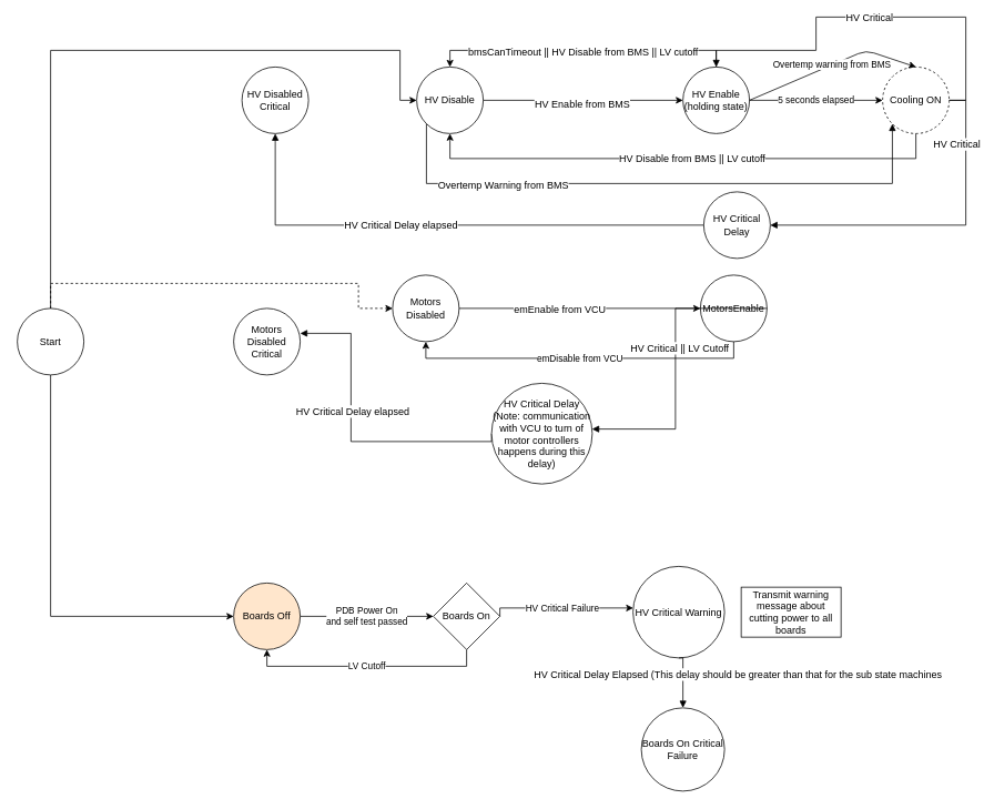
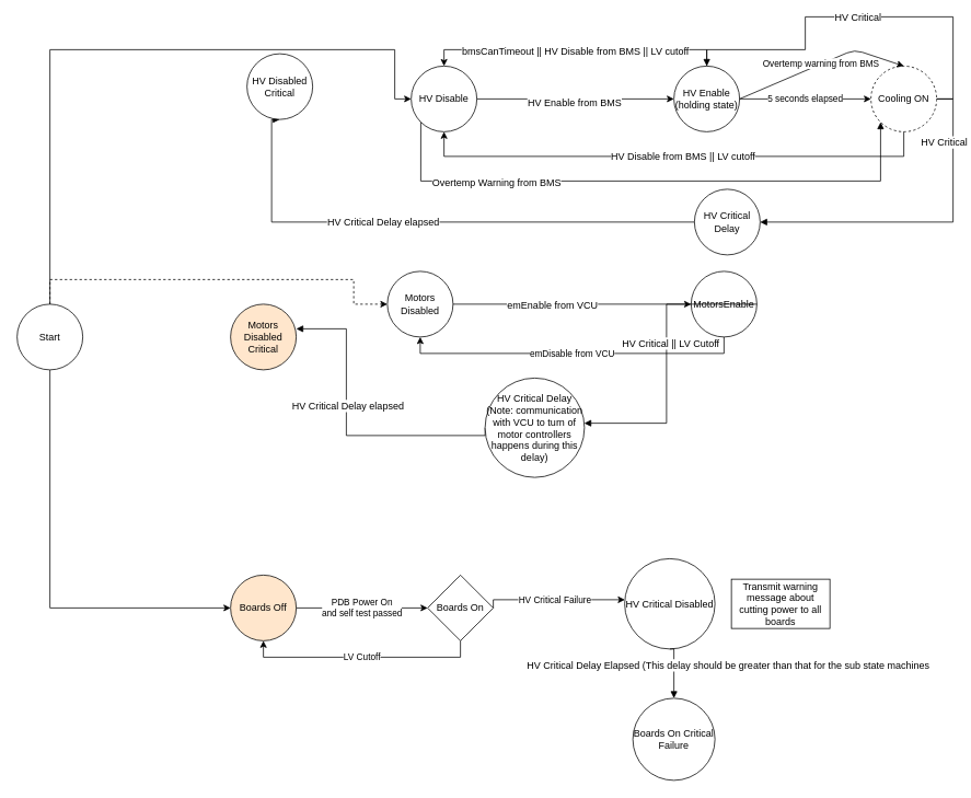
  <mxCell id="0" />
  <mxCell id="1" parent="0" />
  <mxCell id="2" value="HV Disable" style="ellipse;whiteSpace=wrap;html=1;aspect=fixed;" parent="1" vertex="1"><mxGeometry x="500" y="80" width="80" height="80" as="geometry" /></mxCell>
  <mxCell id="3" style="edgeStyle=orthogonalEdgeStyle;rounded=0;html=1;exitX=0.5;exitY=0;startArrow=block;startFill=1;endArrow=none;endFill=0;jettySize=auto;orthogonalLoop=1;entryX=1;entryY=0.5;" parent="1" source="5" target="10" edge="1"><mxGeometry relative="1" as="geometry"><mxPoint x="1180" y="20" as="targetPoint" /><Array as="points"><mxPoint x="860" y="60" /><mxPoint x="980" y="60" /><mxPoint x="980" y="20" /><mxPoint x="1160" y="20" /><mxPoint x="1160" y="120" /></Array></mxGeometry></mxCell>
  <mxCell id="4" value="HV Critical" style="text;html=1;resizable=0;points=[];align=center;verticalAlign=middle;labelBackgroundColor=#ffffff;" parent="3" vertex="1" connectable="0"><mxGeometry x="0.013" relative="1" as="geometry"><mxPoint as="offset" /></mxGeometry></mxCell>
  <mxCell id="5" value="HV Enable (holding state)" style="ellipse;whiteSpace=wrap;html=1;aspect=fixed;" parent="1" vertex="1"><mxGeometry x="820" y="80" width="80" height="80" as="geometry" /></mxCell>
  <mxCell id="6" style="edgeStyle=orthogonalEdgeStyle;rounded=0;html=1;exitX=1;exitY=0.5;entryX=0;entryY=0.5;jettySize=auto;orthogonalLoop=1;" parent="1" source="2" target="5" edge="1"><mxGeometry relative="1" as="geometry" /></mxCell>
  <mxCell id="7" value="HV Enable from BMS" style="text;html=1;resizable=0;points=[];align=center;verticalAlign=middle;labelBackgroundColor=#ffffff;" parent="6" vertex="1" connectable="0"><mxGeometry x="-0.018" y="-4" relative="1" as="geometry"><mxPoint as="offset" /></mxGeometry></mxCell>
  <mxCell id="8" style="edgeStyle=orthogonalEdgeStyle;rounded=0;html=1;exitX=0;exitY=1;startArrow=block;startFill=1;endArrow=none;endFill=0;jettySize=auto;orthogonalLoop=1;entryX=0;entryY=1;" parent="1" source="10" target="2" edge="1"><mxGeometry relative="1" as="geometry"><mxPoint x="480" y="220" as="targetPoint" /><Array as="points"><mxPoint x="1072" y="220" /><mxPoint x="512" y="220" /></Array></mxGeometry></mxCell>
  <mxCell id="9" value="Overtemp Warning from BMS" style="text;html=1;resizable=0;points=[];align=center;verticalAlign=middle;labelBackgroundColor=#ffffff;" parent="8" vertex="1" connectable="0"><mxGeometry x="0.534" y="1" relative="1" as="geometry"><mxPoint as="offset" /></mxGeometry></mxCell>
  <mxCell id="10" value="Cooling ON" style="ellipse;whiteSpace=wrap;html=1;aspect=fixed;dashed=1;" parent="1" vertex="1"><mxGeometry x="1060" y="80" width="80" height="80" as="geometry" /></mxCell>
  <mxCell id="11" value="5 seconds elapsed" style="edgeStyle=orthogonalEdgeStyle;rounded=0;html=1;exitX=1;exitY=0.5;jettySize=auto;orthogonalLoop=1;" parent="1" source="5" target="10" edge="1"><mxGeometry relative="1" as="geometry" /></mxCell>
  <mxCell id="12" style="edgeStyle=orthogonalEdgeStyle;rounded=0;html=1;exitX=0.5;exitY=1;entryX=0.5;entryY=1;jettySize=auto;orthogonalLoop=1;" parent="1" source="10" target="2" edge="1"><mxGeometry relative="1" as="geometry"><Array as="points"><mxPoint x="1100" y="190" /><mxPoint x="540" y="190" /></Array></mxGeometry></mxCell>
  <mxCell id="13" value="HV Disable from BMS || LV cutoff" style="text;html=1;resizable=0;points=[];align=center;verticalAlign=middle;labelBackgroundColor=#ffffff;" parent="12" vertex="1" connectable="0"><mxGeometry x="-0.033" y="3" relative="1" as="geometry"><mxPoint y="-3" as="offset" /></mxGeometry></mxCell>
  <mxCell id="14" style="edgeStyle=orthogonalEdgeStyle;rounded=0;html=1;entryX=0;entryY=0.5;startArrow=block;startFill=1;endArrow=none;endFill=0;jettySize=auto;orthogonalLoop=1;" parent="1" target="33" edge="1"><mxGeometry relative="1" as="geometry"><mxPoint x="360" y="400" as="sourcePoint" /><Array as="points"><mxPoint x="421" y="400" /><mxPoint x="421" y="530" /></Array></mxGeometry></mxCell>
  <mxCell id="15" value="HV Critical Delay elapsed" style="text;html=1;resizable=0;points=[];align=center;verticalAlign=middle;labelBackgroundColor=#ffffff;" parent="14" vertex="1" connectable="0"><mxGeometry x="-0.169" y="1" relative="1" as="geometry"><mxPoint as="offset" /></mxGeometry></mxCell>
  <mxCell id="16" value="Motors Disabled" style="ellipse;whiteSpace=wrap;html=1;aspect=fixed;" parent="1" vertex="1"><mxGeometry x="471" y="330" width="80" height="80" as="geometry" /></mxCell>
  <mxCell id="17" style="edgeStyle=orthogonalEdgeStyle;rounded=0;html=1;exitX=1;exitY=0.5;jettySize=auto;orthogonalLoop=1;entryX=0;entryY=0.5;" parent="1" source="16" target="21" edge="1"><mxGeometry relative="1" as="geometry"><mxPoint x="711" y="370" as="targetPoint" /><Array as="points" /></mxGeometry></mxCell>
  <mxCell id="18" value="emEnable from VCU" style="text;html=1;resizable=0;points=[];align=center;verticalAlign=middle;labelBackgroundColor=#ffffff;" parent="17" vertex="1" connectable="0"><mxGeometry x="-0.175" y="-1" relative="1" as="geometry"><mxPoint as="offset" /></mxGeometry></mxCell>
  <mxCell id="19" style="edgeStyle=orthogonalEdgeStyle;rounded=0;html=1;exitX=0.5;exitY=0;entryX=0.5;entryY=0;jettySize=auto;orthogonalLoop=1;" parent="1" source="5" target="2" edge="1"><mxGeometry relative="1" as="geometry" /></mxCell>
  <mxCell id="20" value="bmsCanTimeout || HV Disable from BMS || LV cutoff&lt;br&gt;" style="text;html=1;resizable=0;points=[];align=center;verticalAlign=middle;labelBackgroundColor=#ffffff;" parent="19" vertex="1" connectable="0"><mxGeometry x="0.007" y="1" relative="1" as="geometry"><mxPoint as="offset" /></mxGeometry></mxCell>
  <mxCell id="21" value="MotorsEnable" style="ellipse;whiteSpace=wrap;html=1;aspect=fixed;" parent="1" vertex="1"><mxGeometry x="841" y="330" width="80" height="80" as="geometry" /></mxCell>
  <mxCell id="22" value="emDisable from VCU" style="edgeStyle=orthogonalEdgeStyle;rounded=0;html=1;exitX=0.5;exitY=1;entryX=0.5;entryY=1;jettySize=auto;orthogonalLoop=1;" parent="1" source="21" target="16" edge="1"><mxGeometry relative="1" as="geometry" /></mxCell>
  <mxCell id="23" value="Boards Off" style="ellipse;whiteSpace=wrap;html=1;aspect=fixed;fillColor=#ffe6cc;" parent="1" vertex="1"><mxGeometry x="280" y="700" width="80" height="80" as="geometry" /></mxCell>
  <mxCell id="24" value="Boards On" style="rhombus;whiteSpace=wrap;html=1;aspect=fixed;" parent="1" vertex="1"><mxGeometry x="520" y="700" width="80" height="80" as="geometry" /></mxCell>
  <mxCell id="25" value="PDB Power On &lt;br&gt;and self test passed" style="edgeStyle=orthogonalEdgeStyle;rounded=0;html=1;exitX=1;exitY=0.5;entryX=0;entryY=0.5;jettySize=auto;orthogonalLoop=1;" parent="1" source="23" target="24" edge="1"><mxGeometry relative="1" as="geometry" /></mxCell>
  <mxCell id="26" value="LV Cutoff" style="edgeStyle=orthogonalEdgeStyle;rounded=0;html=1;exitX=0.5;exitY=1;entryX=0.5;entryY=1;jettySize=auto;orthogonalLoop=1;" parent="1" source="24" target="23" edge="1"><mxGeometry relative="1" as="geometry" /></mxCell>
  <mxCell id="27" value="HV Critical Failure" style="edgeStyle=orthogonalEdgeStyle;rounded=0;html=1;exitX=1;exitY=0.5;jettySize=auto;orthogonalLoop=1;exitDx=0;exitDy=0;" parent="1" source="24" target="28" edge="1"><mxGeometry relative="1" as="geometry"><Array as="points"><mxPoint x="600" y="730" /></Array></mxGeometry></mxCell>
- <mxCell id="28" value="HV Critical Warning" style="ellipse" parent="1" vertex="1"><mxGeometry x="760" y="680" width="110" height="110" as="geometry" /></mxCell>
+ <mxCell id="28" value="HV Critical Disabled" style="ellipse" parent="1" vertex="1"><mxGeometry x="760" y="680" width="110" height="110" as="geometry" /></mxCell>
  <mxCell id="29" value="Transmit warning message about cutting power to all boards" style="whiteSpace=wrap;html=1;" parent="1" vertex="1"><mxGeometry x="890" y="705" width="120" height="60" as="geometry" /></mxCell>
  <mxCell id="30" value="Overtemp warning from BMS" style="endArrow=classic;html=1;entryX=0.5;entryY=0;exitX=1;exitY=0.5;" parent="1" source="5" target="10" edge="1"><mxGeometry width="50" height="50" relative="1" as="geometry"><mxPoint x="1050" y="50" as="sourcePoint" /><mxPoint x="1081" y="32" as="targetPoint" /><Array as="points"><mxPoint x="1040" y="60" /></Array></mxGeometry></mxCell>
  <mxCell id="31" style="edgeStyle=orthogonalEdgeStyle;rounded=0;html=1;entryX=1;entryY=0.5;startArrow=block;startFill=1;endArrow=none;endFill=0;jettySize=auto;orthogonalLoop=1;" parent="1" source="33" target="21" edge="1"><mxGeometry relative="1" as="geometry"><Array as="points"><mxPoint x="811" y="515" /><mxPoint x="811" y="370" /></Array></mxGeometry></mxCell>
  <mxCell id="32" value="HV Critical || LV Cutoff" style="text;html=1;resizable=0;points=[];align=center;verticalAlign=middle;labelBackgroundColor=#ffffff;" parent="31" vertex="1" connectable="0"><mxGeometry x="-0.161" y="49" relative="1" as="geometry"><mxPoint x="53" y="-49" as="offset" /></mxGeometry></mxCell>
  <mxCell id="33" value="HV Critical Delay&lt;br&gt;(Note: communication with VCU to turn of motor controllers happens during this delay)" style="ellipse;whiteSpace=wrap;html=1;aspect=fixed;" parent="1" vertex="1"><mxGeometry x="590" y="460" width="121" height="121" as="geometry" /></mxCell>
  <mxCell id="34" style="edgeStyle=orthogonalEdgeStyle;rounded=0;html=1;entryX=0;entryY=0.5;startArrow=block;startFill=1;endArrow=none;endFill=0;jettySize=auto;orthogonalLoop=1;exitX=0.5;exitY=1;" parent="1" source="40" target="38" edge="1"><mxGeometry relative="1" as="geometry"><mxPoint x="715" y="110" as="sourcePoint" /><Array as="points"><mxPoint x="330" y="270" /></Array></mxGeometry></mxCell>
  <mxCell id="35" value="HV Critical Delay elapsed" style="text;html=1;resizable=0;points=[];align=center;verticalAlign=middle;labelBackgroundColor=#ffffff;" parent="34" vertex="1" connectable="0"><mxGeometry x="-0.169" y="1" relative="1" as="geometry"><mxPoint as="offset" /></mxGeometry></mxCell>
  <mxCell id="36" style="edgeStyle=orthogonalEdgeStyle;rounded=0;html=1;startArrow=block;startFill=1;endArrow=none;endFill=0;jettySize=auto;orthogonalLoop=1;entryX=1;entryY=0.5;" parent="1" source="38" target="10" edge="1"><mxGeometry relative="1" as="geometry"><mxPoint x="1110" y="270" as="targetPoint" /></mxGeometry></mxCell>
  <mxCell id="37" value="HV Critical" style="text;html=1;resizable=0;points=[];align=center;verticalAlign=middle;labelBackgroundColor=#ffffff;" parent="36" vertex="1" connectable="0"><mxGeometry x="-0.161" y="49" relative="1" as="geometry"><mxPoint x="53" y="-49" as="offset" /></mxGeometry></mxCell>
  <mxCell id="38" value="HV Critical Delay" style="ellipse;whiteSpace=wrap;html=1;aspect=fixed;" parent="1" vertex="1"><mxGeometry x="845" y="230" width="80" height="80" as="geometry" /></mxCell>
- <mxCell id="39" value="Motors Disabled Critical" style="ellipse;whiteSpace=wrap;html=1;aspect=fixed;" parent="1" vertex="1"><mxGeometry x="280" y="370" width="80" height="80" as="geometry" /></mxCell>
- <mxCell id="40" value="HV Disabled Critical" style="ellipse;whiteSpace=wrap;html=1;aspect=fixed;" parent="1" vertex="1"><mxGeometry x="290" y="80" width="80" height="80" as="geometry" /></mxCell>
+ <mxCell id="39" value="Motors Disabled Critical" style="ellipse;whiteSpace=wrap;html=1;aspect=fixed;fillColor=#ffe6cc;" parent="1" vertex="1"><mxGeometry x="280" y="370" width="80" height="80" as="geometry" /></mxCell>
+ <mxCell id="40" value="HV Disabled Critical" style="ellipse;whiteSpace=wrap;html=1;aspect=fixed;" parent="1" vertex="1"><mxGeometry x="300" y="65" width="80" height="80" as="geometry" /></mxCell>
  <mxCell id="41" style="edgeStyle=orthogonalEdgeStyle;rounded=0;orthogonalLoop=1;jettySize=auto;html=1;entryX=0;entryY=0.5;entryDx=0;entryDy=0;dashed=1;" parent="1" source="44" target="16" edge="1"><mxGeometry relative="1" as="geometry"><Array as="points"><mxPoint x="60" y="340" /><mxPoint y="340" x="430" /><mxPoint y="370" x="430" /></Array></mxGeometry></mxCell>
  <mxCell id="42" style="edgeStyle=orthogonalEdgeStyle;rounded=0;orthogonalLoop=1;jettySize=auto;html=1;entryX=0;entryY=0.5;entryDx=0;entryDy=0;" parent="1" source="44" target="2" edge="1"><mxGeometry relative="1" as="geometry"><mxPoint x="60" y="130" as="targetPoint" /><Array as="points"><mxPoint x="60" y="60" /><mxPoint x="480" y="60" /><mxPoint x="480" y="120" /></Array></mxGeometry></mxCell>
  <mxCell id="43" style="edgeStyle=orthogonalEdgeStyle;rounded=0;orthogonalLoop=1;jettySize=auto;html=1;entryX=0;entryY=0.5;entryDx=0;entryDy=0;" parent="1" source="44" target="23" edge="1"><mxGeometry relative="1" as="geometry"><Array as="points"><mxPoint x="60" y="740" /></Array></mxGeometry></mxCell>
  <mxCell id="44" value="Start" style="ellipse;whiteSpace=wrap;html=1;aspect=fixed;" parent="1" vertex="1"><mxGeometry x="20" y="370" width="80" height="80" as="geometry" /></mxCell>
  <mxCell id="45" value="Boards On Critical Failure" style="ellipse;whiteSpace=wrap;html=1;aspect=fixed;" parent="1" vertex="1"><mxGeometry x="770" y="850" width="100" height="100" as="geometry" /></mxCell>
  <mxCell id="46" style="edgeStyle=orthogonalEdgeStyle;rounded=0;html=1;exitX=0.5;exitY=0;startArrow=block;startFill=1;endArrow=none;endFill=0;jettySize=auto;orthogonalLoop=1;entryX=0.5;entryY=1;entryDx=0;entryDy=0;exitDx=0;exitDy=0;" parent="1" source="45" target="28" edge="1"><mxGeometry relative="1" as="geometry"><mxPoint x="825" y="850" as="targetPoint" /><Array as="points"><mxPoint x="820" y="790" /></Array><mxPoint x="330" y="870" as="sourcePoint" /></mxGeometry></mxCell>
  <mxCell id="47" value="HV Critical Delay Elapsed (This delay should be greater than that for the sub state machines" style="text;html=1;resizable=0;points=[];align=center;verticalAlign=middle;labelBackgroundColor=#ffffff;" parent="46" vertex="1" connectable="0"><mxGeometry x="-0.061" y="3" relative="1" as="geometry"><mxPoint x="68" y="-10" as="offset" /></mxGeometry></mxCell>
